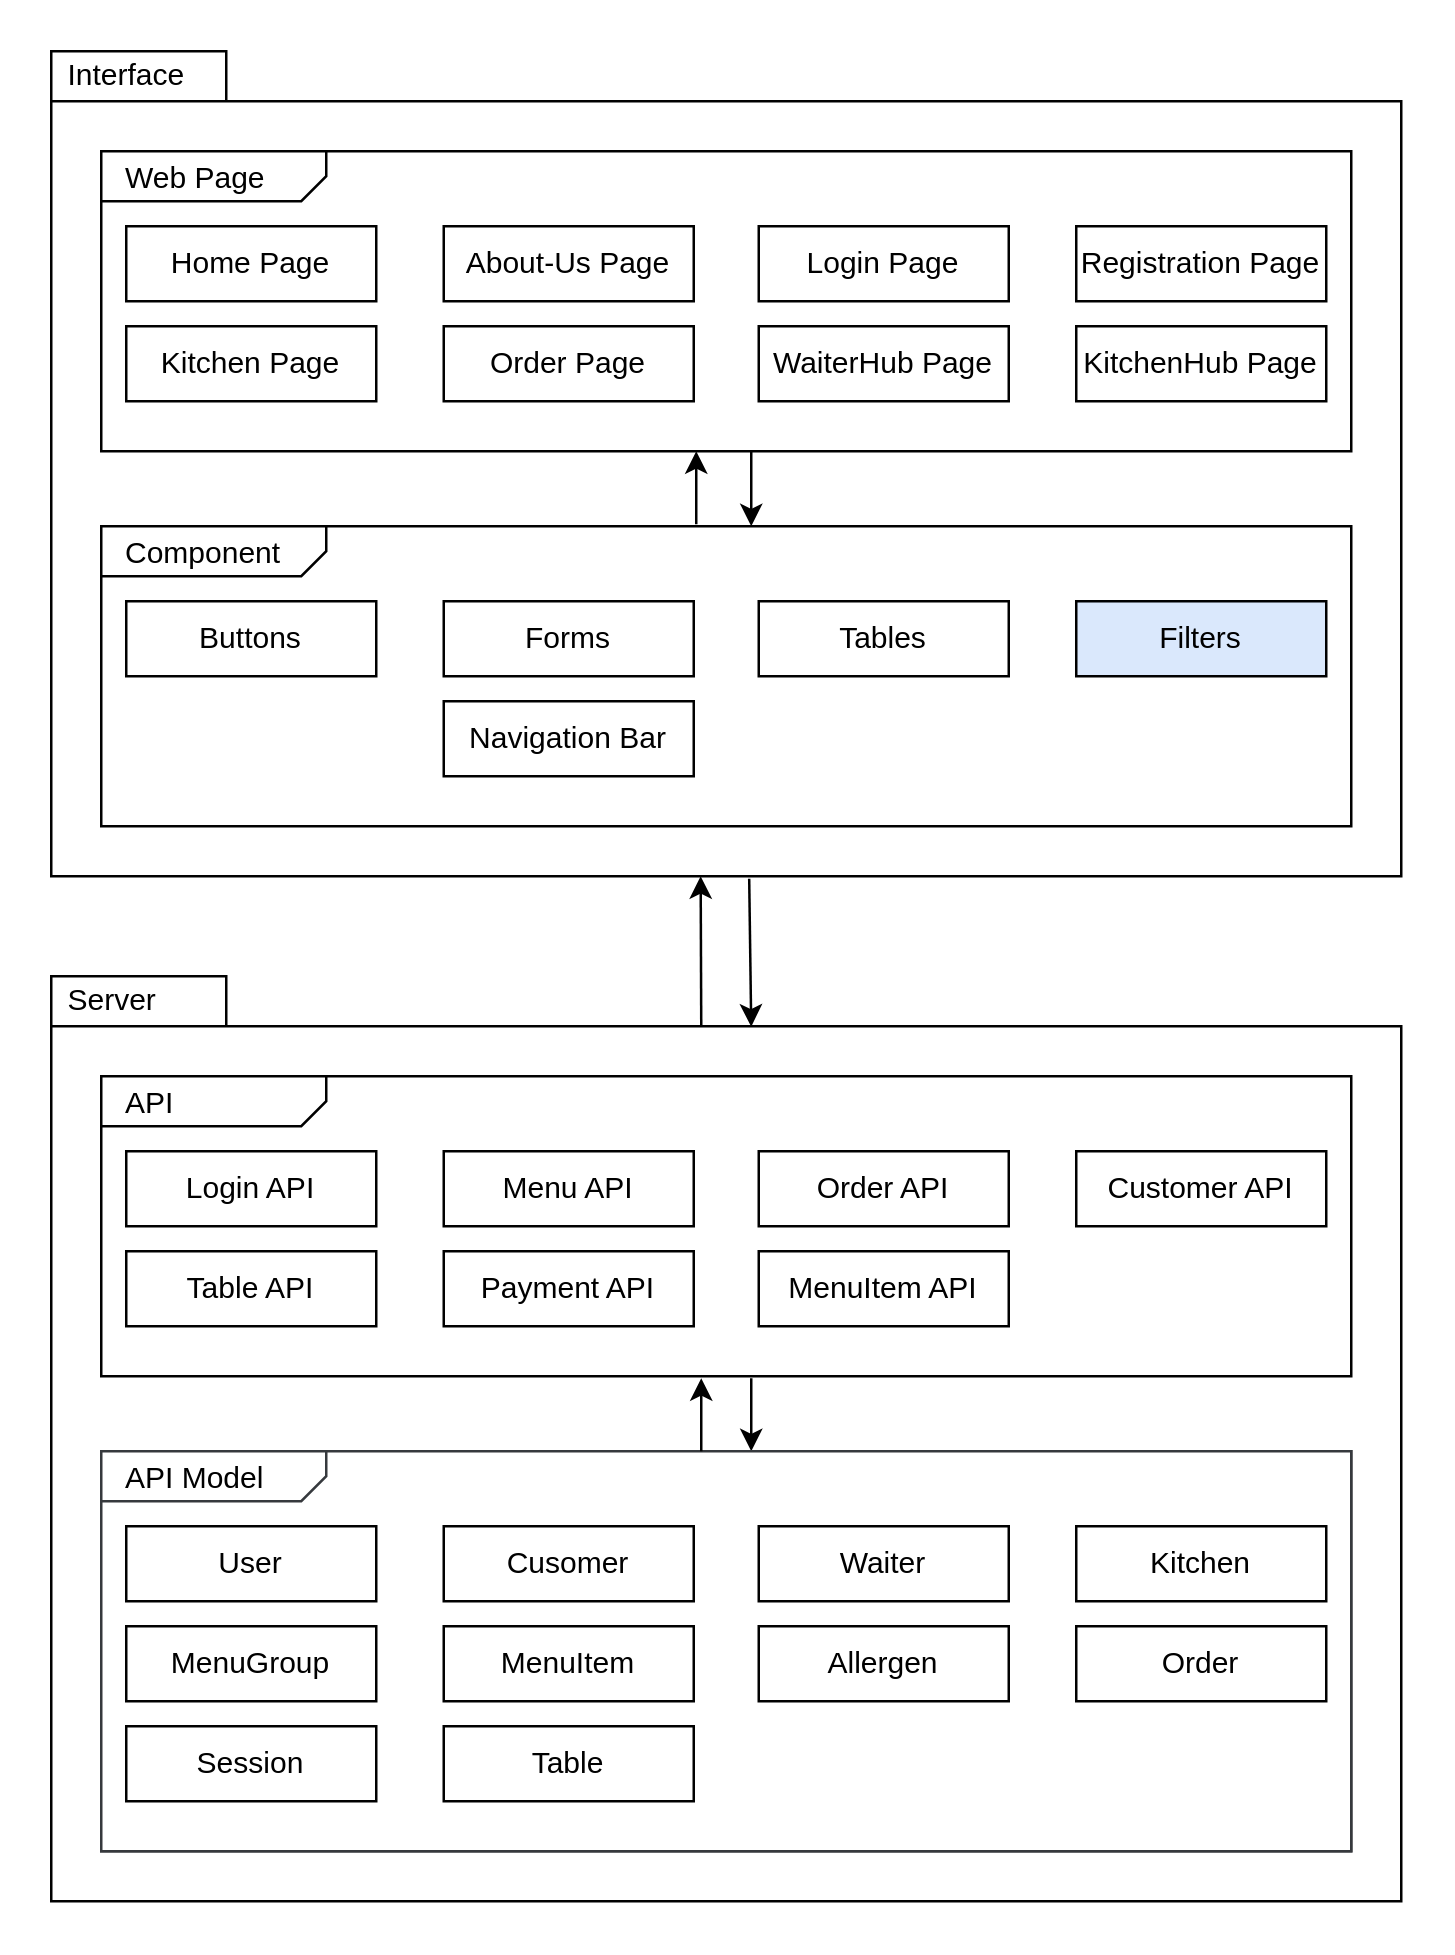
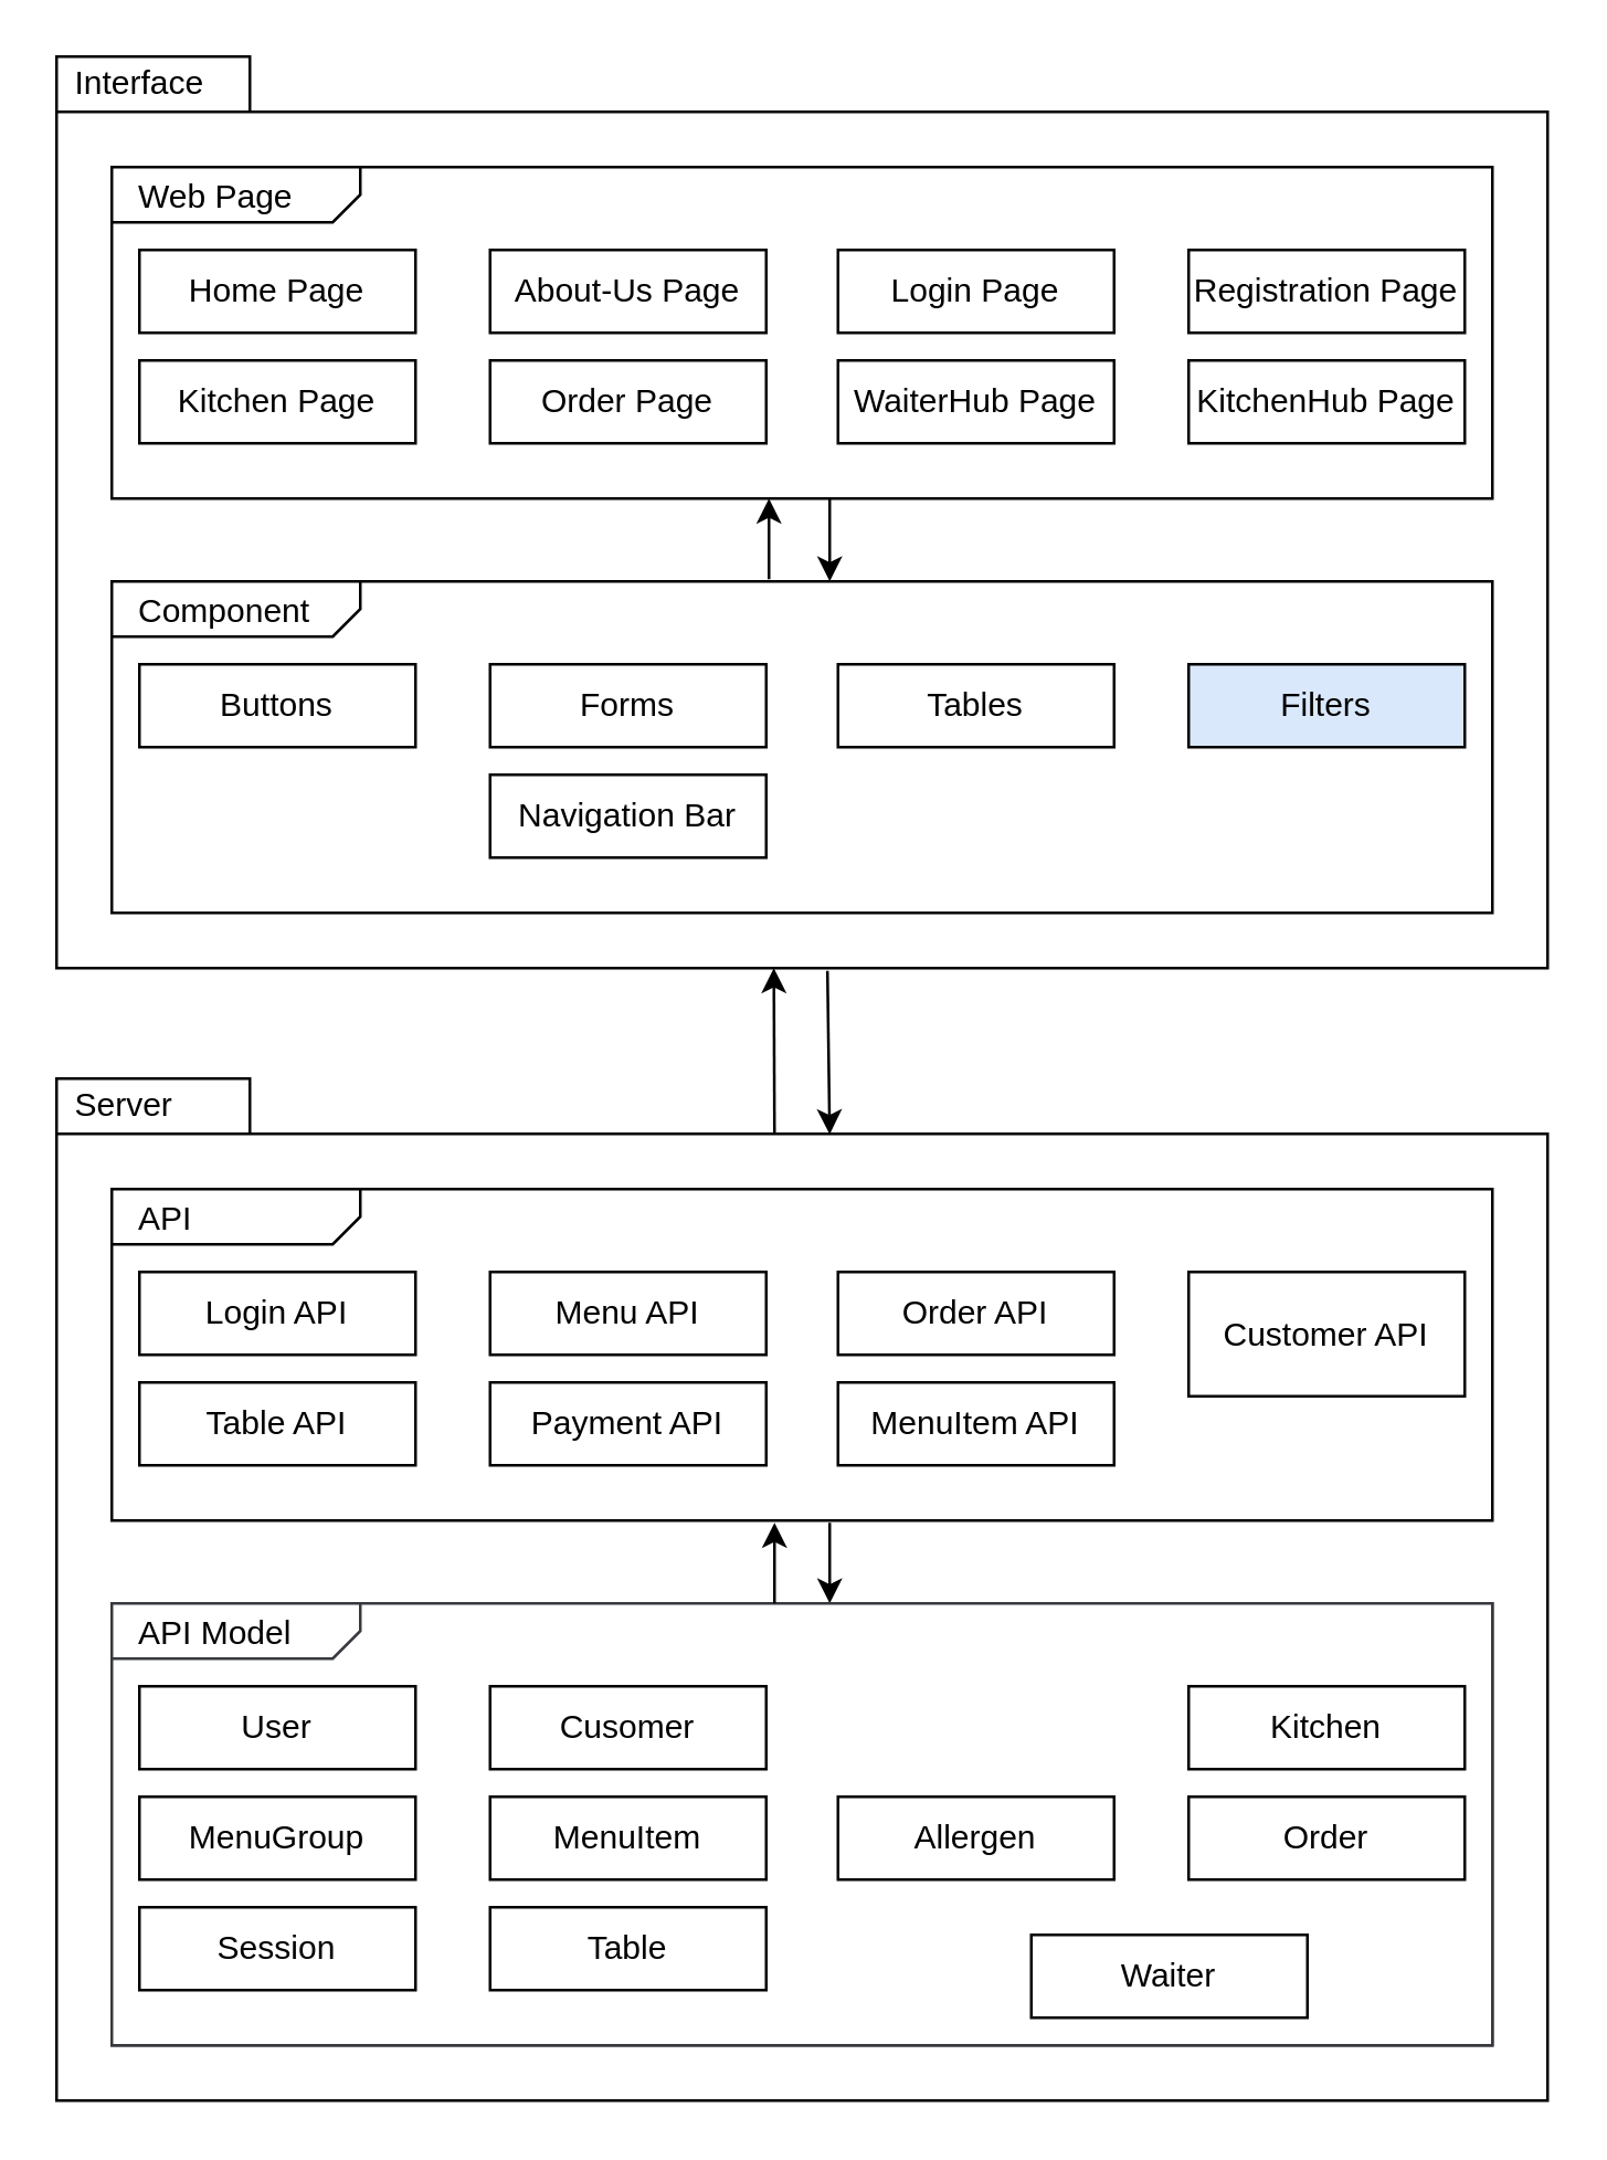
  <mxCell id="0" />
  <mxCell id="1" parent="0" />
  <mxCell id="2" value="Interface" style="shape=folder;xSize=90;align=left;spacingLeft=10;align=left;verticalAlign=top;spacingLeft=5;spacingTop=-4;tabWidth=70;tabHeight=20;tabPosition=left;html=1;recursiveResize=0;" parent="1" vertex="1"><mxGeometry x="20" y="20" width="540" height="330" as="geometry" /></mxCell>
  <mxCell id="3" value="" style="group" parent="2" vertex="1" connectable="0"><mxGeometry x="20" y="40" width="500" height="120" as="geometry" /></mxCell>
  <mxCell id="4" value="&lt;p style=&quot;margin:0px;margin-top:4px;margin-left:10px;text-align:left;&quot;&gt;Web Page&lt;/p&gt;" style="html=1;shape=mxgraph.sysml.package;html=1;overflow=fill;whiteSpace=wrap;" parent="3" vertex="1"><mxGeometry width="500" height="120" as="geometry" /></mxCell>
  <mxCell id="5" value="Home Page" style="html=1;whiteSpace=wrap;" parent="3" vertex="1"><mxGeometry x="10" y="30" width="100" height="30" as="geometry" /></mxCell>
  <mxCell id="6" value="About-Us Page" style="html=1;whiteSpace=wrap;" parent="3" vertex="1"><mxGeometry x="137" y="30" width="100" height="30" as="geometry" /></mxCell>
  <mxCell id="7" value="Login Page" style="html=1;whiteSpace=wrap;" parent="3" vertex="1"><mxGeometry x="263" y="30" width="100" height="30" as="geometry" /></mxCell>
  <mxCell id="8" value="Registration Page" style="html=1;whiteSpace=wrap;" parent="3" vertex="1"><mxGeometry x="390" y="30" width="100" height="30" as="geometry" /></mxCell>
  <mxCell id="9" value="Kitchen Page" style="html=1;whiteSpace=wrap;" parent="3" vertex="1"><mxGeometry x="10" y="70" width="100" height="30" as="geometry" /></mxCell>
  <mxCell id="10" value="Order Page" style="html=1;whiteSpace=wrap;" parent="3" vertex="1"><mxGeometry x="137" y="70" width="100" height="30" as="geometry" /></mxCell>
  <mxCell id="11" value="WaiterHub Page" style="html=1;whiteSpace=wrap;" parent="3" vertex="1"><mxGeometry x="263" y="70" width="100" height="30" as="geometry" /></mxCell>
  <mxCell id="12" value="KitchenHub Page" style="html=1;whiteSpace=wrap;" parent="3" vertex="1"><mxGeometry x="390" y="70" width="100" height="30" as="geometry" /></mxCell>
  <mxCell id="13" value="" style="endArrow=classic;html=1;fontSize=9;exitX=0.44;exitY=0;exitDx=0;exitDy=0;exitPerimeter=0;" parent="2" edge="1"><mxGeometry width="50" height="50" relative="1" as="geometry"><mxPoint x="258" y="189.2" as="sourcePoint" /><mxPoint x="258" y="160.0" as="targetPoint" /></mxGeometry></mxCell>
  <mxCell id="14" value="" style="group" parent="2" vertex="1" connectable="0"><mxGeometry x="20" y="190" width="500" height="120" as="geometry" /></mxCell>
  <mxCell id="15" value="&lt;p style=&quot;margin:0px;margin-top:4px;margin-left:10px;text-align:left;&quot;&gt;Component&lt;/p&gt;" style="html=1;shape=mxgraph.sysml.package;html=1;overflow=fill;whiteSpace=wrap;container=0;" parent="14" vertex="1"><mxGeometry width="500" height="120" as="geometry" /></mxCell>
  <mxCell id="16" value="Buttons" style="html=1;whiteSpace=wrap;" parent="14" vertex="1"><mxGeometry x="10" y="30" width="100" height="30" as="geometry" /></mxCell>
  <mxCell id="17" value="Navigation Bar" style="html=1;whiteSpace=wrap;" parent="14" vertex="1"><mxGeometry x="137" y="70" width="100" height="30" as="geometry" /></mxCell>
  <mxCell id="18" value="Filters" style="html=1;whiteSpace=wrap;fillColor=#dae8fc;" parent="14" vertex="1"><mxGeometry x="390" y="30" width="100" height="30" as="geometry" /></mxCell>
  <mxCell id="19" value="Forms" style="html=1;whiteSpace=wrap;" parent="14" vertex="1"><mxGeometry x="137" y="30" width="100" height="30" as="geometry" /></mxCell>
  <mxCell id="20" value="Tables" style="html=1;whiteSpace=wrap;" parent="14" vertex="1"><mxGeometry x="263" y="30" width="100" height="30" as="geometry" /></mxCell>
  <mxCell id="21" value="Server" style="shape=folder;xSize=90;align=left;spacingLeft=10;align=left;verticalAlign=top;spacingLeft=5;spacingTop=-4;tabWidth=70;tabHeight=20;tabPosition=left;html=1;recursiveResize=0;fillColor=none;" parent="1" vertex="1"><mxGeometry x="20" y="390" width="540" height="370" as="geometry" /></mxCell>
  <mxCell id="22" value="" style="group" parent="21" vertex="1" connectable="0"><mxGeometry x="20" y="40" width="500" height="120" as="geometry" /></mxCell>
  <mxCell id="23" value="&lt;p style=&quot;margin:0px;margin-top:4px;margin-left:10px;text-align:left;&quot;&gt;API&lt;/p&gt;" style="html=1;shape=mxgraph.sysml.package;html=1;overflow=fill;whiteSpace=wrap;" parent="22" vertex="1"><mxGeometry width="500" height="120" as="geometry" /></mxCell>
  <mxCell id="24" value="Login API" style="html=1;whiteSpace=wrap;" parent="22" vertex="1"><mxGeometry x="10" y="30" width="100" height="30" as="geometry" /></mxCell>
  <mxCell id="25" value="Menu API" style="html=1;whiteSpace=wrap;" parent="22" vertex="1"><mxGeometry x="137" y="30" width="100" height="30" as="geometry" /></mxCell>
  <mxCell id="26" value="Order API" style="html=1;whiteSpace=wrap;" parent="22" vertex="1"><mxGeometry x="263" y="30" width="100" height="30" as="geometry" /></mxCell>
- <mxCell id="27" value="Customer API" style="html=1;whiteSpace=wrap;" parent="22" vertex="1"><mxGeometry x="390" y="30" width="100" height="30" as="geometry" /></mxCell>
+ <mxCell id="27" value="Customer API" style="html=1;whiteSpace=wrap;" parent="22" vertex="1"><mxGeometry x="390" y="30" width="100" height="45" as="geometry" /></mxCell>
  <mxCell id="28" value="Table API" style="html=1;whiteSpace=wrap;" parent="22" vertex="1"><mxGeometry x="10" y="70" width="100" height="30" as="geometry" /></mxCell>
  <mxCell id="29" value="Payment API" style="html=1;whiteSpace=wrap;" parent="22" vertex="1"><mxGeometry x="137" y="70" width="100" height="30" as="geometry" /></mxCell>
  <mxCell id="30" value="MenuItem API" style="html=1;whiteSpace=wrap;" parent="22" vertex="1"><mxGeometry x="263" y="70" width="100" height="30" as="geometry" /></mxCell>
  <mxCell id="31" value="" style="group;fillColor=default;strokeColor=#36393d;fillStyle=auto;absoluteArcSize=0;container=0;" parent="21" vertex="1" connectable="0"><mxGeometry x="20" y="190" width="500" height="160" as="geometry" /></mxCell>
  <mxCell id="32" value="" style="endArrow=none;html=1;fontSize=9;exitX=0.44;exitY=0;exitDx=0;exitDy=0;exitPerimeter=0;endFill=0;startArrow=classic;startFill=1;" parent="21" edge="1"><mxGeometry width="50" height="50" relative="1" as="geometry"><mxPoint x="280" y="190" as="sourcePoint" /><mxPoint x="280" y="160.8" as="targetPoint" /></mxGeometry></mxCell>
  <mxCell id="33" value="" style="group;fillColor=none;shadow=0;rounded=0;" parent="21" vertex="1" connectable="0"><mxGeometry x="20" y="190" width="500" height="160" as="geometry" /></mxCell>
  <mxCell id="34" value="&lt;p style=&quot;margin:0px;margin-top:4px;margin-left:10px;text-align:left;&quot;&gt;API Model&lt;/p&gt;" style="html=1;shape=mxgraph.sysml.package;html=1;overflow=fill;whiteSpace=wrap;fillColor=default;strokeColor=#36393d;" parent="33" vertex="1"><mxGeometry width="500" height="160" as="geometry" /></mxCell>
  <mxCell id="35" value="User" style="html=1;whiteSpace=wrap;" parent="33" vertex="1"><mxGeometry x="10" y="30" width="100" height="30" as="geometry" /></mxCell>
  <mxCell id="36" value="Cusomer" style="html=1;whiteSpace=wrap;" parent="33" vertex="1"><mxGeometry x="137" y="30" width="100" height="30" as="geometry" /></mxCell>
- <mxCell id="37" value="Waiter" style="html=1;whiteSpace=wrap;" parent="33" vertex="1"><mxGeometry x="263" y="30" width="100" height="30" as="geometry" /></mxCell>
+ <mxCell id="37" value="Waiter" style="html=1;whiteSpace=wrap;" parent="33" vertex="1"><mxGeometry x="333" y="120" width="100" height="30" as="geometry" /></mxCell>
  <mxCell id="38" value="Kitchen" style="html=1;whiteSpace=wrap;" parent="33" vertex="1"><mxGeometry x="390" y="30" width="100" height="30" as="geometry" /></mxCell>
  <mxCell id="39" value="MenuGroup" style="html=1;whiteSpace=wrap;" parent="33" vertex="1"><mxGeometry x="10" y="70" width="100" height="30" as="geometry" /></mxCell>
  <mxCell id="40" value="MenuItem" style="html=1;whiteSpace=wrap;" parent="33" vertex="1"><mxGeometry x="137" y="70" width="100" height="30" as="geometry" /></mxCell>
  <mxCell id="41" value="Allergen" style="html=1;whiteSpace=wrap;" parent="33" vertex="1"><mxGeometry x="263" y="70" width="100" height="30" as="geometry" /></mxCell>
  <mxCell id="42" value="Order" style="html=1;whiteSpace=wrap;" parent="33" vertex="1"><mxGeometry x="390" y="70" width="100" height="30" as="geometry" /></mxCell>
  <mxCell id="43" value="Session" style="html=1;whiteSpace=wrap;" parent="33" vertex="1"><mxGeometry x="10" y="110" width="100" height="30" as="geometry" /></mxCell>
  <mxCell id="44" value="Table" style="html=1;whiteSpace=wrap;" parent="33" vertex="1"><mxGeometry x="137" y="110" width="100" height="30" as="geometry" /></mxCell>
  <mxCell id="45" value="" style="endArrow=classic;html=1;fontSize=9;entryX=0.444;entryY=1;entryDx=0;entryDy=0;entryPerimeter=0;" parent="1" edge="1"><mxGeometry width="50" height="50" relative="1" as="geometry"><mxPoint x="280" y="410" as="sourcePoint" /><mxPoint x="279.76" y="350" as="targetPoint" /></mxGeometry></mxCell>
  <mxCell id="46" value="" style="endArrow=none;html=1;fontSize=9;entryX=0.517;entryY=1.003;entryDx=0;entryDy=0;entryPerimeter=0;exitX=0.444;exitY=0.056;exitDx=0;exitDy=0;exitPerimeter=0;startArrow=classic;startFill=1;endFill=0;" parent="1" target="2" edge="1"><mxGeometry width="50" height="50" relative="1" as="geometry"><mxPoint x="300" y="410.16" as="sourcePoint" /><mxPoint x="300" y="350" as="targetPoint" /></mxGeometry></mxCell>
  <mxCell id="47" value="" style="endArrow=classic;html=1;fontSize=9;exitX=0.44;exitY=0;exitDx=0;exitDy=0;exitPerimeter=0;" parent="1" edge="1"><mxGeometry width="50" height="50" relative="1" as="geometry"><mxPoint x="280" y="580" as="sourcePoint" /><mxPoint x="280" y="550.8" as="targetPoint" /></mxGeometry></mxCell>
  <mxCell id="48" value="" style="endArrow=none;html=1;fontSize=9;endFill=0;startArrow=classic;startFill=1;" parent="1" edge="1"><mxGeometry width="50" height="50" relative="1" as="geometry"><mxPoint x="300" y="210" as="sourcePoint" /><mxPoint x="300" y="180" as="targetPoint" /></mxGeometry></mxCell>
